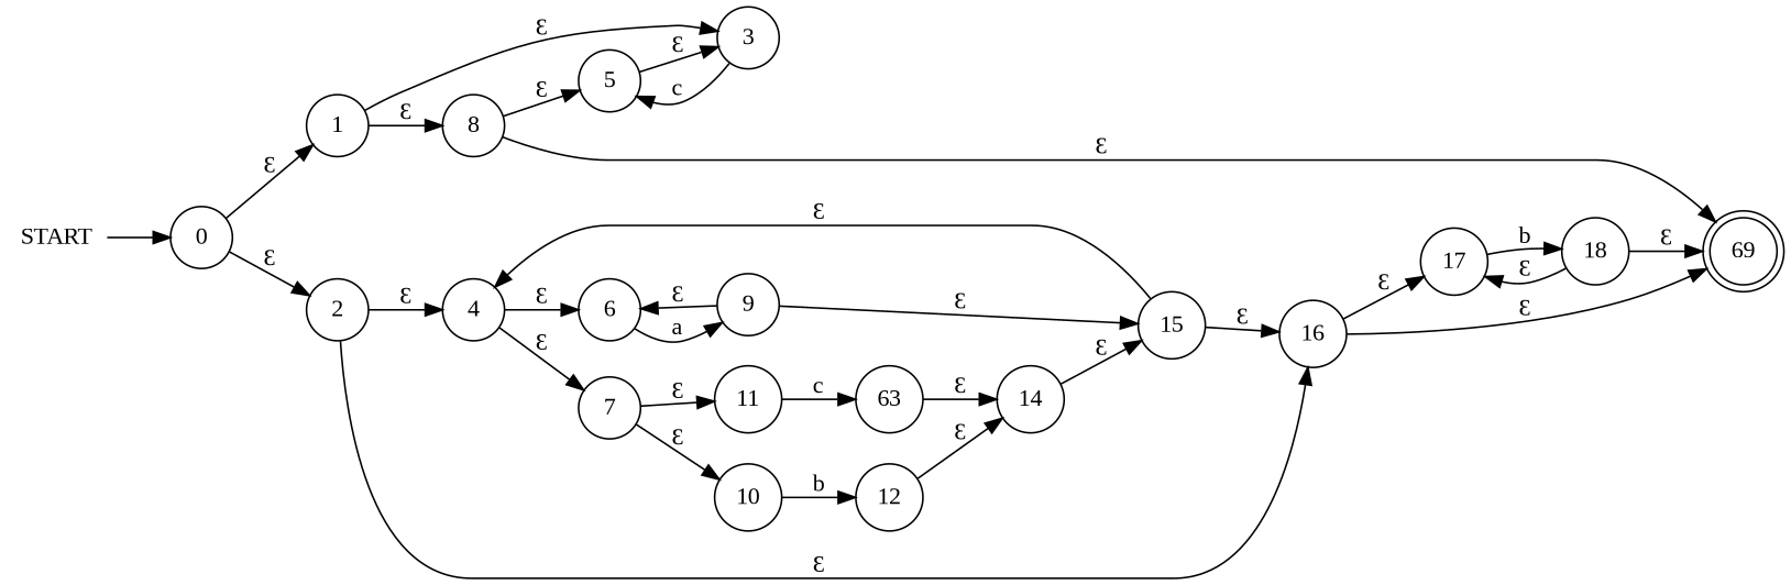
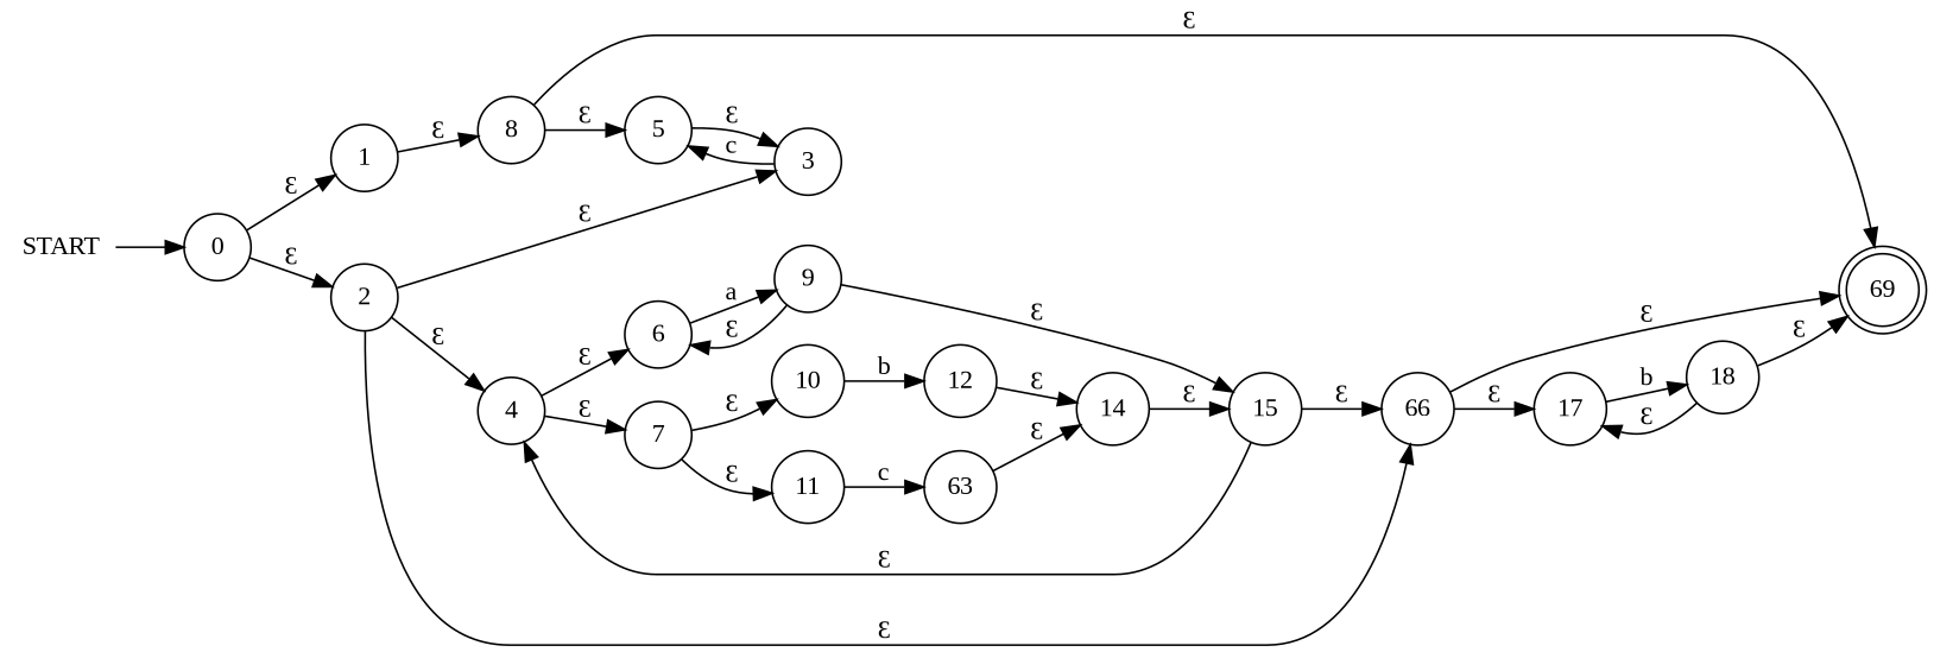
  digraph {
    fontname="Liberation Serif"
    rankdir=LR
    node [fontname="Liberation Serif" shape=circle]
    edge [fontname="Liberation Serif"]
    n1 [label=69 shape=doublecircle]
    START [fixedsize=false height=0 shape=none width=0]
    0
    1
    2
    3
    8
    4
-   16
+   16 [label=66]
    5
    6
    7
    17
    9
    10
    11
    18
    15
    12
    n20 [label=63]
    14
    START -> 0
    0 -> 1 [label="Ɛ"]
    0 -> 2 [label="Ɛ"]
-   1 -> 3 [label="Ɛ"]
+   2 -> 3 [label="Ɛ"]
    1 -> 8 [label="Ɛ"]
    2 -> 4 [label="Ɛ"]
    2 -> 16 [label="Ɛ"]
    3 -> 5 [label=c]
    8 -> n1 [label="Ɛ"]
    8 -> 5 [label="Ɛ"]
    4 -> 6 [label="Ɛ"]
    4 -> 7 [label="Ɛ"]
    16 -> n1 [label="Ɛ"]
    16 -> 17 [label="Ɛ"]
    5 -> 3 [label="Ɛ"]
    6 -> 9 [label=a]
    7 -> 10 [label="Ɛ"]
    7 -> 11 [label="Ɛ"]
    17 -> 18 [label=b]
    9 -> 6 [label="Ɛ"]
    9 -> 15 [label="Ɛ"]
    10 -> 12 [label=b]
    11 -> n20 [label=c]
    18 -> n1 [label="Ɛ"]
    18 -> 17 [label="Ɛ"]
    15 -> 4 [label="Ɛ"]
    15 -> 16 [label="Ɛ"]
    12 -> 14 [label="Ɛ"]
    n20 -> 14 [label="Ɛ"]
    14 -> 15 [label="Ɛ"]
  }
